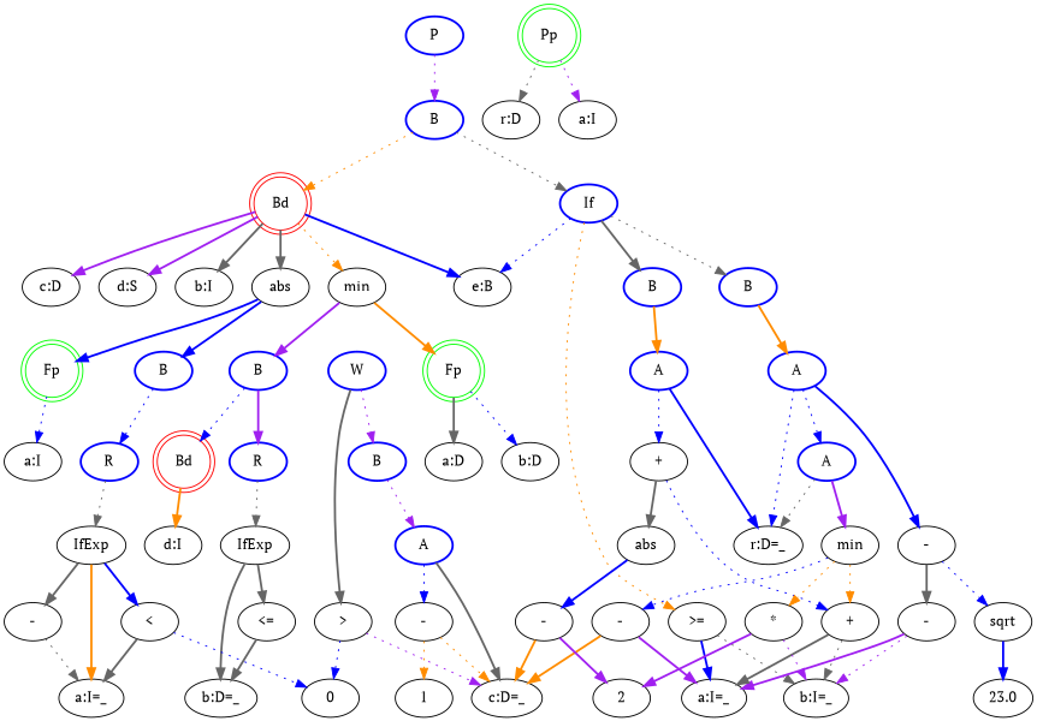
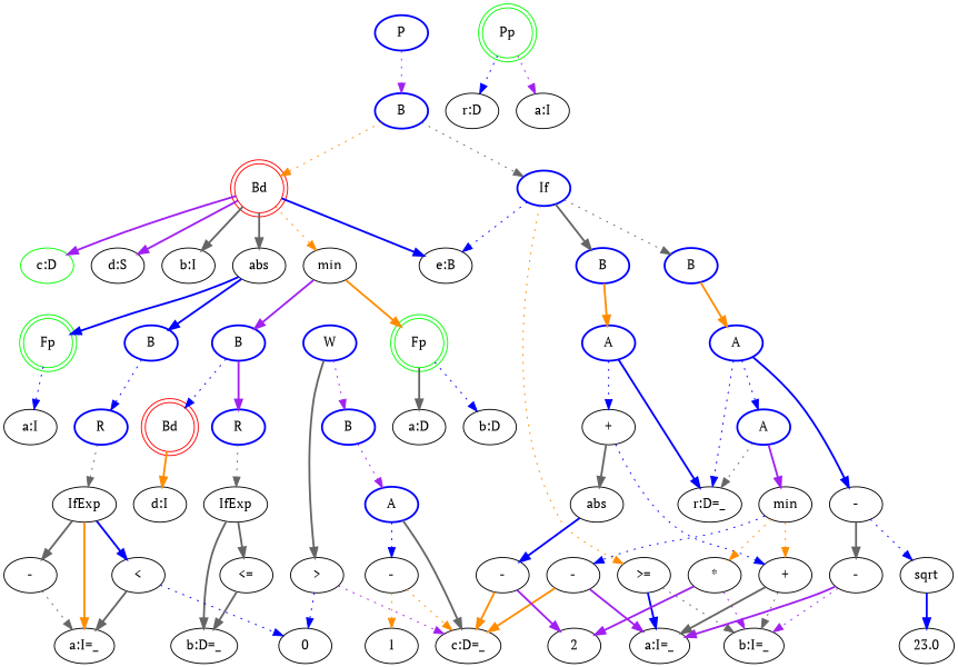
  strict digraph {
    fontname="PT Serif"
    node [fontname="PT Serif"]
    edge [color=blue fontname="PT Serif" style=bold]
    n1 [color=blue label=P style=bold]
    n2 [color=blue label=B style=bold]
    n3 [color=green label=Pp shape=doublecircle]
    n4 [label="r:D"]
    n5 [label="a:I"]
    n6 [color=red label=Bd shape=doublecircle]
    n7 [color=blue label=If style=bold]
    n8 [label="b:I"]
-   n9 [label="c:D"]
+   n9 [label="c:D" color=green]
    n10 [label="d:S"]
    n11 [label="e:B"]
    n12 [label=min]
    n13 [label=abs]
    n14 [label=">="]
    n15 [color=blue label=B style=bold]
    n16 [color=blue label=B style=bold]
    n17 [color=green label=Fp shape=doublecircle]
    n18 [color=blue label=B style=bold]
    n19 [color=green label=Fp shape=doublecircle]
    n20 [color=blue label=B style=bold]
    n21 [label="a:D"]
    n22 [label="b:D"]
    n23 [color=red label=Bd shape=doublecircle]
    n24 [color=blue label=R style=bold]
    n25 [label="a:I"]
    n26 [color=blue label=R style=bold]
    n27 [label="d:I"]
    n28 [label=IfExp]
    n29 [label="<="]
    n30 [label="b:D=_"]
    n31 [label=IfExp]
    n32 [label="<"]
    n33 [label="-"]
    n34 [label="a:I=_"]
    n35 [label=0]
    n36 [color=blue label=W style=bold]
    n37 [label=">"]
    n38 [color=blue label=B style=bold]
    n39 [label="a:I=_"]
    n40 [label="b:I=_"]
    n41 [color=blue label=A style=bold]
    n42 [color=blue label=A style=bold]
    n43 [label="c:D=_"]
    n44 [color=blue label=A style=bold]
    n45 [color=blue label=A style=bold]
    n46 [label="r:D=_"]
    n47 [label="-"]
    n48 [label="+"]
    n49 [label=min]
    n50 [label="-"]
    n51 [label=sqrt]
    n52 [label="+"]
    n53 [label="-"]
    n54 [label="*"]
    n55 [label=23.0]
    n56 [label=2]
    n57 [label=abs]
    n58 [label="-"]
    n59 [label="-"]
    n60 [label=1]
    n1 -> n2 [color=purple style=dotted]
    n2 -> n6 [color=darkorange style=dotted]
    n2 -> n7 [color=gray40 style=dotted]
-   n3 -> n4 [color=gray40 style=dotted]
+   n3 -> n4 [style=dotted]
    n3 -> n5 [color=purple style=dotted]
    n6 -> n8 [color=gray40]
    n6 -> n9 [color=purple]
    n6 -> n10 [color=purple]
    n6 -> n11
    n6 -> n12 [color=darkorange style=dotted]
    n6 -> n13 [color=gray40]
    n7 -> n11 [style=dotted]
    n7 -> n14 [color=darkorange style=dotted]
    n7 -> n15 [color=gray40 style=dotted]
    n7 -> n16 [color=gray40]
    n12 -> n17 [color=darkorange]
    n12 -> n18 [color=purple]
    n13 -> n19
    n13 -> n20
    n14 -> n39
    n14 -> n40 [color=gray40 style=dotted]
    n15 -> n41 [color=darkorange]
    n16 -> n42 [color=darkorange]
    n17 -> n21 [color=gray40]
    n17 -> n22 [style=dotted]
    n18 -> n23 [style=dotted]
    n18 -> n24 [color=purple]
    n19 -> n25 [style=dotted]
    n20 -> n26 [style=dotted]
    n23 -> n27 [color=darkorange]
    n24 -> n28 [color=gray40 style=dotted]
    n26 -> n31 [color=gray40 style=dotted]
    n28 -> n29 [color=gray40]
    n28 -> n30 [color=gray40]
    n29 -> n30 [color=gray40]
    n31 -> n32
    n31 -> n33 [color=gray40]
    n31 -> n34 [color=darkorange]
    n32 -> n34 [color=gray40]
    n32 -> n35 [style=dotted]
    n33 -> n34 [color=gray40 style=dotted]
    n36 -> n37 [color=gray40]
    n36 -> n38 [color=purple style=dotted]
    n37 -> n35 [style=dotted]
    n37 -> n43 [color=purple style=dotted]
    n38 -> n44 [color=purple style=dotted]
    n41 -> n45 [style=dotted]
    n41 -> n46 [style=dotted]
    n41 -> n47
    n42 -> n46
    n42 -> n48 [style=dotted]
    n44 -> n43 [color=gray40]
    n44 -> n59 [style=dotted]
    n45 -> n46 [color=gray40 style=dotted]
    n45 -> n49 [color=purple]
    n47 -> n50 [color=gray40]
    n47 -> n51 [style=dotted]
    n48 -> n52 [style=dotted]
    n48 -> n57 [color=gray40]
    n49 -> n52 [color=darkorange style=dotted]
    n49 -> n53 [style=dotted]
    n49 -> n54 [color=darkorange style=dotted]
    n50 -> n39 [color=purple]
    n50 -> n40 [color=purple style=dotted]
    n51 -> n55
    n52 -> n39 [color=gray40]
    n52 -> n40 [color=gray40 style=dotted]
    n53 -> n39 [color=purple]
    n53 -> n43 [color=darkorange]
    n54 -> n40 [color=purple style=dotted]
    n54 -> n56 [color=purple]
    n57 -> n58
    n58 -> n43 [color=darkorange]
    n58 -> n56 [color=purple]
    n59 -> n43 [color=darkorange style=dotted]
    n59 -> n60 [color=darkorange style=dotted]
  }
